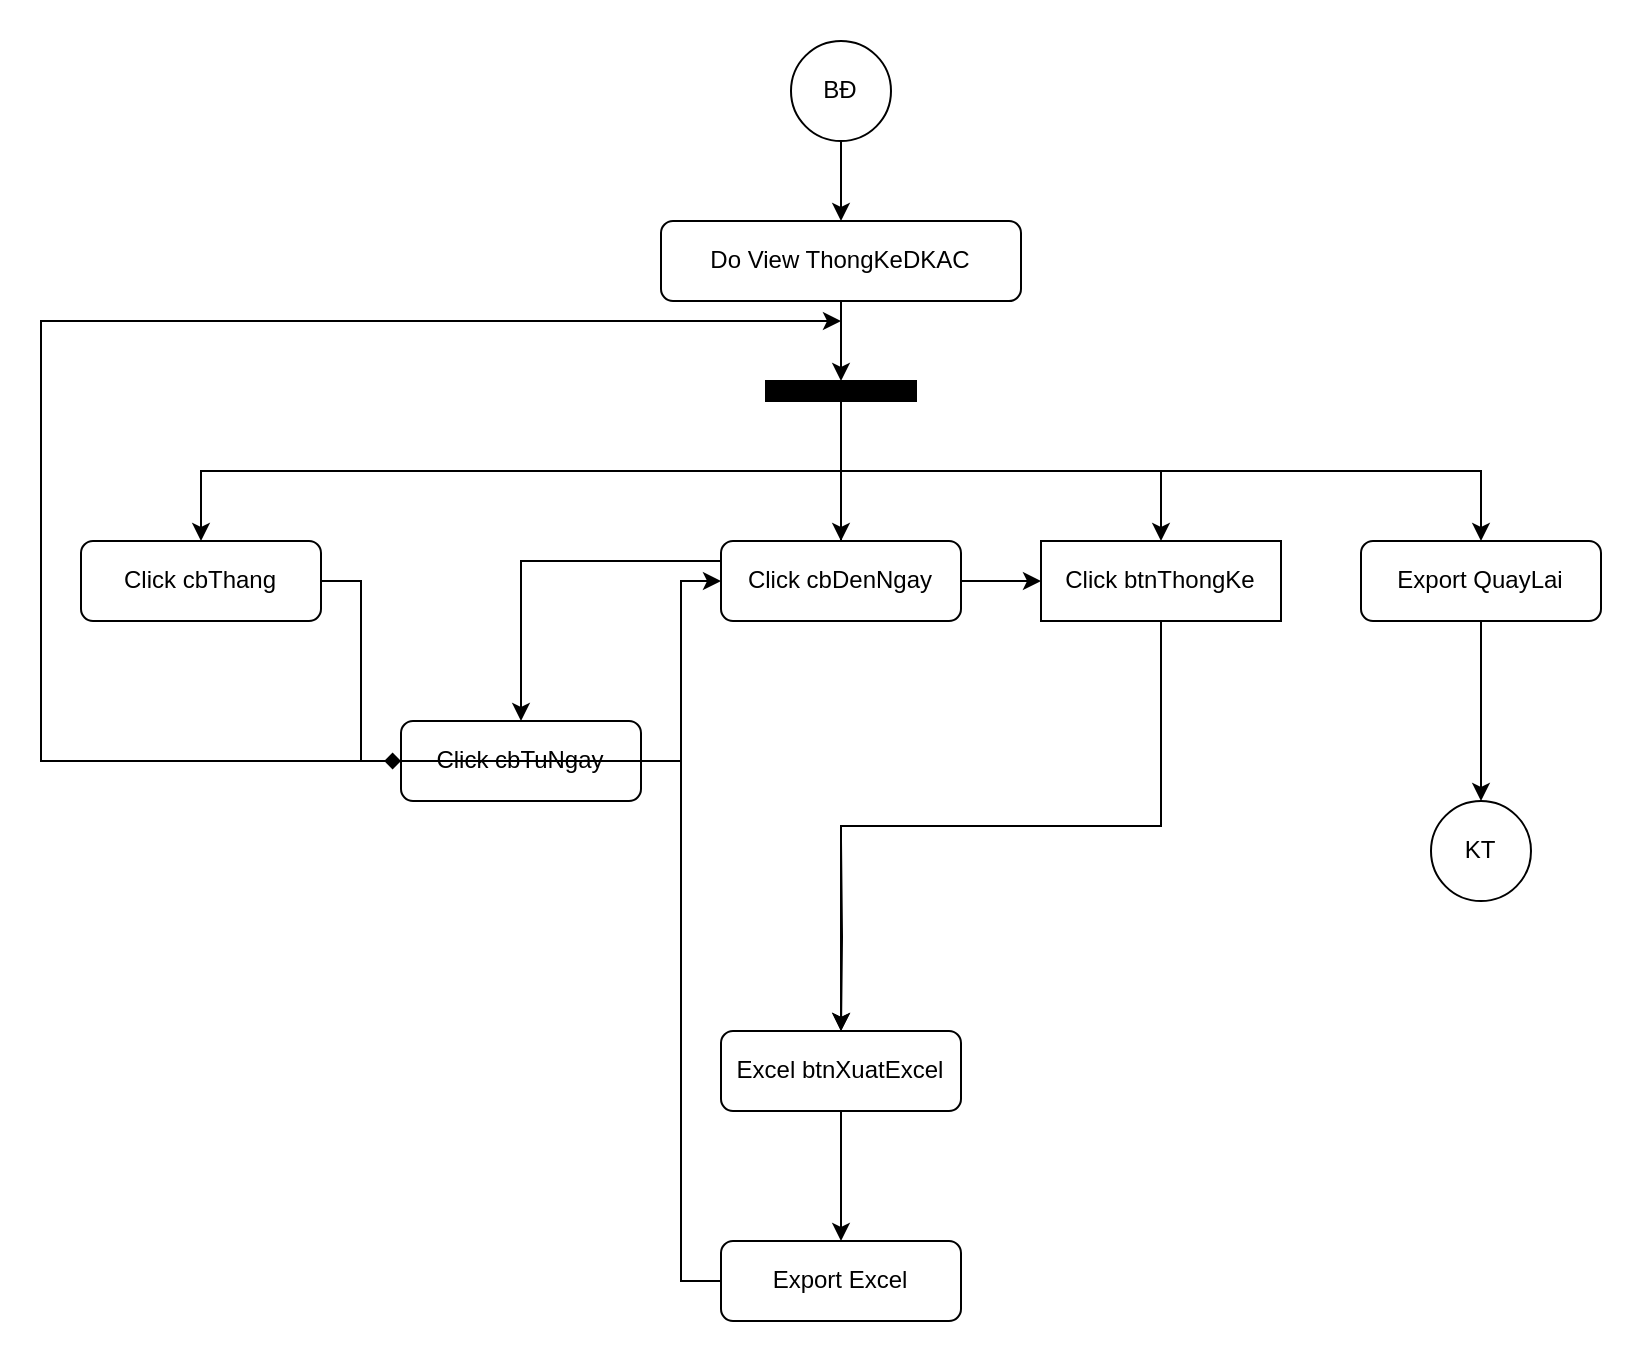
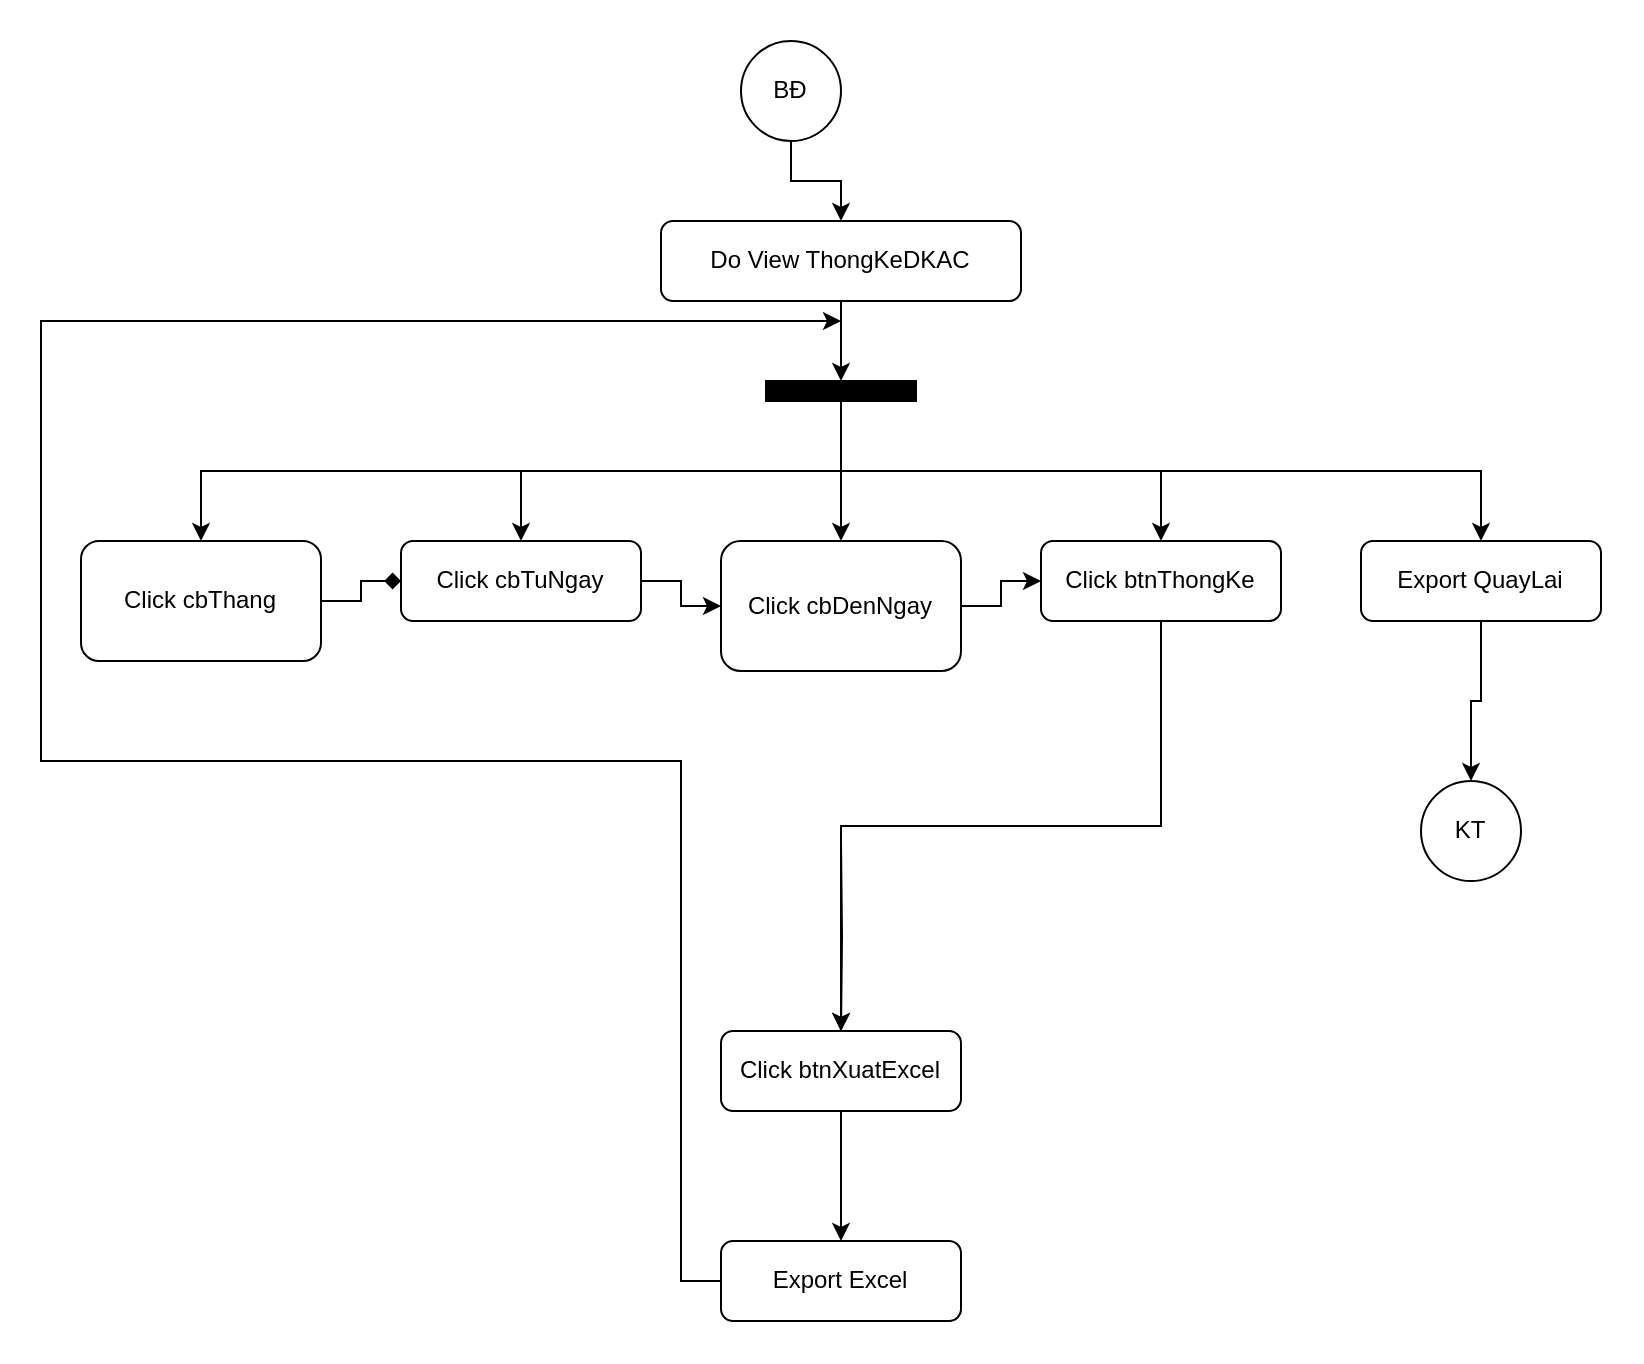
  <mxCell id="0" />
  <mxCell id="1" parent="0" />
  <mxCell id="2" style="edgeStyle=orthogonalEdgeStyle;rounded=0;orthogonalLoop=1;jettySize=auto;html=1;exitX=0.5;exitY=1;exitDx=0;exitDy=0;entryX=0.5;entryY=0;entryDx=0;entryDy=0;" edge="1" parent="1" source="3" target="5"><mxGeometry relative="1" as="geometry" /></mxCell>
- <mxCell id="3" value="BĐ" style="ellipse;whiteSpace=wrap;html=1;aspect=fixed;" vertex="1" parent="1"><mxGeometry x="395" y="20" width="50" height="50" as="geometry" /></mxCell>
+ <mxCell id="3" value="BĐ" style="ellipse;whiteSpace=wrap;html=1;aspect=fixed;" vertex="1" parent="1"><mxGeometry x="370" y="20" width="50" height="50" as="geometry" /></mxCell>
  <mxCell id="4" style="edgeStyle=orthogonalEdgeStyle;rounded=0;orthogonalLoop=1;jettySize=auto;html=1;exitX=0.5;exitY=1;exitDx=0;exitDy=0;entryX=0.5;entryY=0;entryDx=0;entryDy=0;" edge="1" parent="1" source="5" target="11"><mxGeometry relative="1" as="geometry" /></mxCell>
  <mxCell id="5" value="Do View ThongKeDKAC" style="rounded=1;whiteSpace=wrap;html=1;" vertex="1" parent="1"><mxGeometry x="330" y="110" width="180" height="40" as="geometry" /></mxCell>
  <mxCell id="6" style="edgeStyle=orthogonalEdgeStyle;rounded=0;orthogonalLoop=1;jettySize=auto;html=1;exitX=0.5;exitY=1;exitDx=0;exitDy=0;entryX=0.5;entryY=0;entryDx=0;entryDy=0;" edge="1" parent="1" source="11" target="13"><mxGeometry relative="1" as="geometry" /></mxCell>
  <mxCell id="7" style="edgeStyle=orthogonalEdgeStyle;rounded=0;orthogonalLoop=1;jettySize=auto;html=1;exitX=0.5;exitY=1;exitDx=0;exitDy=0;entryX=0.5;entryY=0;entryDx=0;entryDy=0;" edge="1" parent="1" source="11" target="15"><mxGeometry relative="1" as="geometry" /></mxCell>
  <mxCell id="8" style="edgeStyle=orthogonalEdgeStyle;rounded=0;orthogonalLoop=1;jettySize=auto;html=1;exitX=0.5;exitY=1;exitDx=0;exitDy=0;entryX=0.5;entryY=0;entryDx=0;entryDy=0;" edge="1" parent="1" source="11" target="17"><mxGeometry relative="1" as="geometry" /></mxCell>
  <mxCell id="9" style="edgeStyle=orthogonalEdgeStyle;rounded=0;orthogonalLoop=1;jettySize=auto;html=1;exitX=0.5;exitY=1;exitDx=0;exitDy=0;entryX=0.5;entryY=0;entryDx=0;entryDy=0;" edge="1" parent="1" source="11" target="19"><mxGeometry relative="1" as="geometry" /></mxCell>
  <mxCell id="10" style="edgeStyle=orthogonalEdgeStyle;rounded=0;orthogonalLoop=1;jettySize=auto;html=1;exitX=0.5;exitY=1;exitDx=0;exitDy=0;entryX=0.5;entryY=0;entryDx=0;entryDy=0;" edge="1" parent="1" source="11" target="21"><mxGeometry relative="1" as="geometry" /></mxCell>
  <mxCell id="11" value="" style="rounded=0;whiteSpace=wrap;html=1;fillColor=#000000;" vertex="1" parent="1"><mxGeometry x="382.5" y="190" width="75" height="10" as="geometry" /></mxCell>
  <mxCell id="12" style="edgeStyle=orthogonalEdgeStyle;rounded=0;orthogonalLoop=1;jettySize=auto;html=1;exitX=1;exitY=0.5;exitDx=0;exitDy=0;entryX=0;entryY=0.5;entryDx=0;entryDy=0;endArrow=diamond;" edge="1" parent="1" source="13" target="15"><mxGeometry relative="1" as="geometry" /></mxCell>
- <mxCell id="13" value="Click cbThang" style="rounded=1;whiteSpace=wrap;html=1;" vertex="1" parent="1"><mxGeometry x="40" y="270" width="120" height="40" as="geometry" /></mxCell>
+ <mxCell id="13" value="Click cbThang" style="rounded=1;whiteSpace=wrap;html=1;" vertex="1" parent="1"><mxGeometry x="40" y="270" width="120" height="60" as="geometry" /></mxCell>
  <mxCell id="14" style="edgeStyle=orthogonalEdgeStyle;rounded=0;orthogonalLoop=1;jettySize=auto;html=1;exitX=1;exitY=0.5;exitDx=0;exitDy=0;entryX=0;entryY=0.5;entryDx=0;entryDy=0;endArrow=classic;endFill=1;" edge="1" parent="1" source="15" target="17"><mxGeometry relative="1" as="geometry" /></mxCell>
- <mxCell id="15" value="Click cbTuNgay" style="rounded=1;whiteSpace=wrap;html=1;" vertex="1" parent="1"><mxGeometry x="200" y="360" width="120" height="40" as="geometry" /></mxCell>
+ <mxCell id="15" value="Click cbTuNgay" style="rounded=1;whiteSpace=wrap;html=1;" vertex="1" parent="1"><mxGeometry x="200" y="270" width="120" height="40" as="geometry" /></mxCell>
  <mxCell id="16" style="edgeStyle=orthogonalEdgeStyle;rounded=0;orthogonalLoop=1;jettySize=auto;html=1;exitX=1;exitY=0.5;exitDx=0;exitDy=0;entryX=0;entryY=0.5;entryDx=0;entryDy=0;endArrow=classic;endFill=1;" edge="1" parent="1" source="17" target="19"><mxGeometry relative="1" as="geometry" /></mxCell>
- <mxCell id="17" value="Click cbDenNgay" style="rounded=1;whiteSpace=wrap;html=1;" vertex="1" parent="1"><mxGeometry x="360" y="270" width="120" height="40" as="geometry" /></mxCell>
+ <mxCell id="17" value="Click cbDenNgay" style="rounded=1;whiteSpace=wrap;html=1;" vertex="1" parent="1"><mxGeometry x="360" y="270" width="120" height="65" as="geometry" /></mxCell>
  <mxCell id="18" style="edgeStyle=orthogonalEdgeStyle;rounded=0;orthogonalLoop=1;jettySize=auto;html=1;exitX=0.5;exitY=1;exitDx=0;exitDy=0;entryX=0.5;entryY=0;entryDx=0;entryDy=0;endArrow=classic;endFill=1;" edge="1" parent="1" source="19" target="25"><mxGeometry relative="1" as="geometry" /></mxCell>
- <mxCell id="19" value="Click btnThongKe" style="whiteSpace=wrap;html=1;rounded=0;" vertex="1" parent="1"><mxGeometry x="520" y="270" width="120" height="40" as="geometry" /></mxCell>
+ <mxCell id="19" value="Click btnThongKe" style="rounded=1;whiteSpace=wrap;html=1;" vertex="1" parent="1"><mxGeometry x="520" y="270" width="120" height="40" as="geometry" /></mxCell>
  <mxCell id="20" style="edgeStyle=orthogonalEdgeStyle;rounded=0;orthogonalLoop=1;jettySize=auto;html=1;exitX=0.5;exitY=1;exitDx=0;exitDy=0;entryX=0.5;entryY=0;entryDx=0;entryDy=0;endArrow=classic;endFill=1;" edge="1" parent="1" source="21" target="22"><mxGeometry relative="1" as="geometry" /></mxCell>
  <mxCell id="21" value="Export QuayLai" style="rounded=1;whiteSpace=wrap;html=1;" vertex="1" parent="1"><mxGeometry x="680" y="270" width="120" height="40" as="geometry" /></mxCell>
- <mxCell id="22" value="KT" style="ellipse;whiteSpace=wrap;html=1;aspect=fixed;" vertex="1" parent="1"><mxGeometry x="715" y="400" width="50" height="50" as="geometry" /></mxCell>
+ <mxCell id="22" value="KT" style="ellipse;whiteSpace=wrap;html=1;aspect=fixed;" vertex="1" parent="1"><mxGeometry x="710" y="390" width="50" height="50" as="geometry" /></mxCell>
  <mxCell id="23" style="edgeStyle=orthogonalEdgeStyle;rounded=0;orthogonalLoop=1;jettySize=auto;html=1;exitX=0.5;exitY=1;exitDx=0;exitDy=0;entryX=0.5;entryY=0;entryDx=0;entryDy=0;endArrow=classic;endFill=1;" edge="1" parent="1" target="25"><mxGeometry relative="1" as="geometry"><mxPoint x="420" y="420" as="sourcePoint" /></mxGeometry></mxCell>
  <mxCell id="24" style="edgeStyle=orthogonalEdgeStyle;rounded=0;orthogonalLoop=1;jettySize=auto;html=1;exitX=0.5;exitY=1;exitDx=0;exitDy=0;entryX=0.5;entryY=0;entryDx=0;entryDy=0;endArrow=classic;endFill=1;" edge="1" parent="1" source="25" target="27"><mxGeometry relative="1" as="geometry" /></mxCell>
- <mxCell id="25" value="Excel btnXuatExcel" style="rounded=1;whiteSpace=wrap;html=1;" vertex="1" parent="1"><mxGeometry x="360" y="515" width="120" height="40" as="geometry" /></mxCell>
+ <mxCell id="25" value="Click btnXuatExcel" style="rounded=1;whiteSpace=wrap;html=1;" vertex="1" parent="1"><mxGeometry x="360" y="515" width="120" height="40" as="geometry" /></mxCell>
  <mxCell id="26" style="edgeStyle=orthogonalEdgeStyle;rounded=0;orthogonalLoop=1;jettySize=auto;html=1;exitX=0;exitY=0.5;exitDx=0;exitDy=0;endArrow=classic;endFill=1;" edge="1" parent="1" source="27"><mxGeometry relative="1" as="geometry"><mxPoint x="420" y="160" as="targetPoint" /><Array as="points"><mxPoint x="340" y="640" /><mxPoint x="340" y="380" /><mxPoint x="20" y="380" /><mxPoint x="20" y="160" /></Array></mxGeometry></mxCell>
  <mxCell id="27" value="Export Excel" style="rounded=1;whiteSpace=wrap;html=1;" vertex="1" parent="1"><mxGeometry x="360" y="620" width="120" height="40" as="geometry" /></mxCell>
